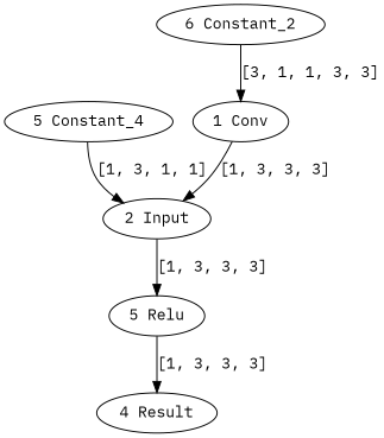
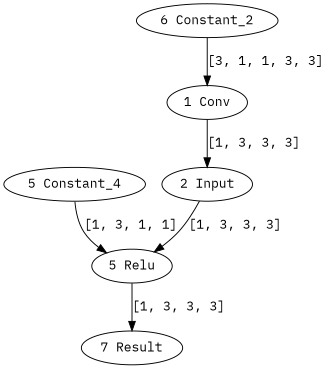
  strict digraph {
    fontname="IBM Plex Mono"
    node [fontname="IBM Plex Mono" type=Constant]
    edge [fontname="IBM Plex Mono" style=solid]
    "1 Conv" [type=GroupConvolution]
    n2 [label="2 Input" type=Add]
    n3 [label="5 Relu" type=Relu]
-   "4 Result" [type=Result]
+   "4 Result" [type=Result label="7 Result"]
    "5 Constant_4"
    "6 Constant_2"
    "1 Conv" -> n2 [label="[1, 3, 3, 3]"]
    n2 -> n3 [label="[1, 3, 3, 3]"]
    n3 -> "4 Result" [label="[1, 3, 3, 3]"]
-   "5 Constant_4" -> n2 [label="[1, 3, 1, 1]"]
+   "5 Constant_4" -> n3 [label="[1, 3, 1, 1]"]
    "6 Constant_2" -> "1 Conv" [label="[3, 1, 1, 3, 3]"]
  }
